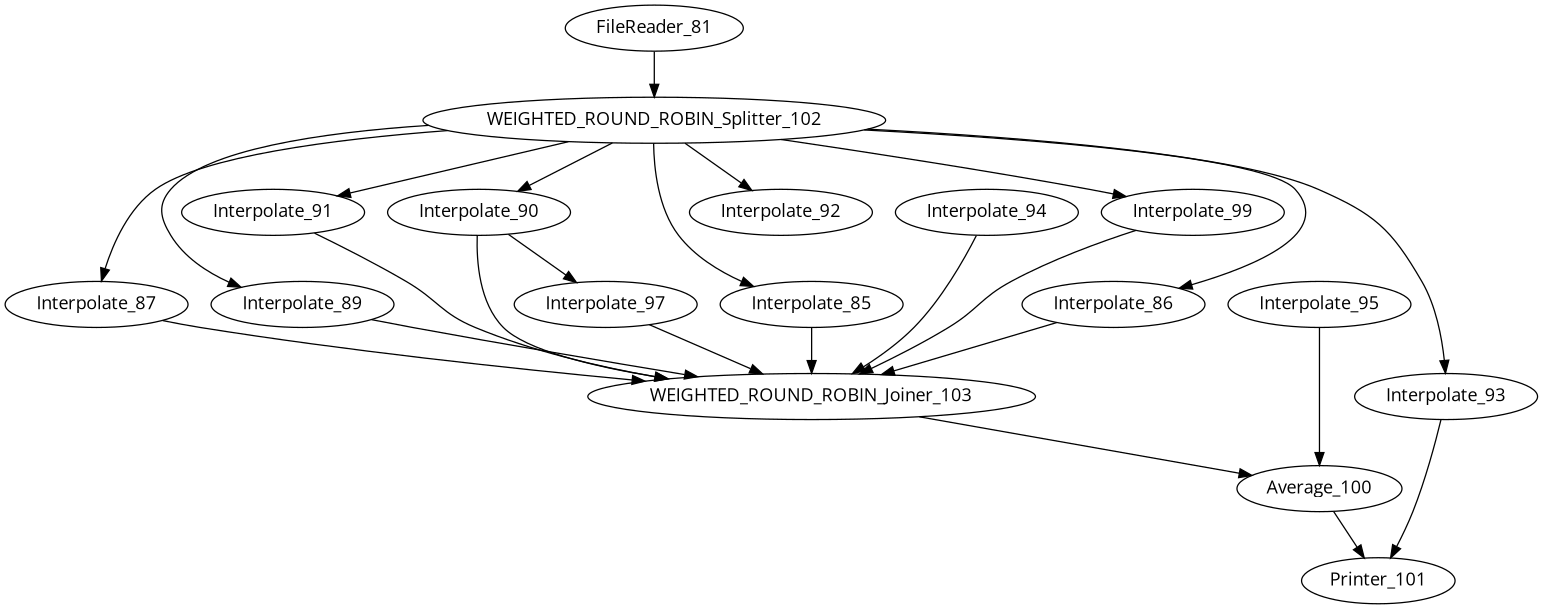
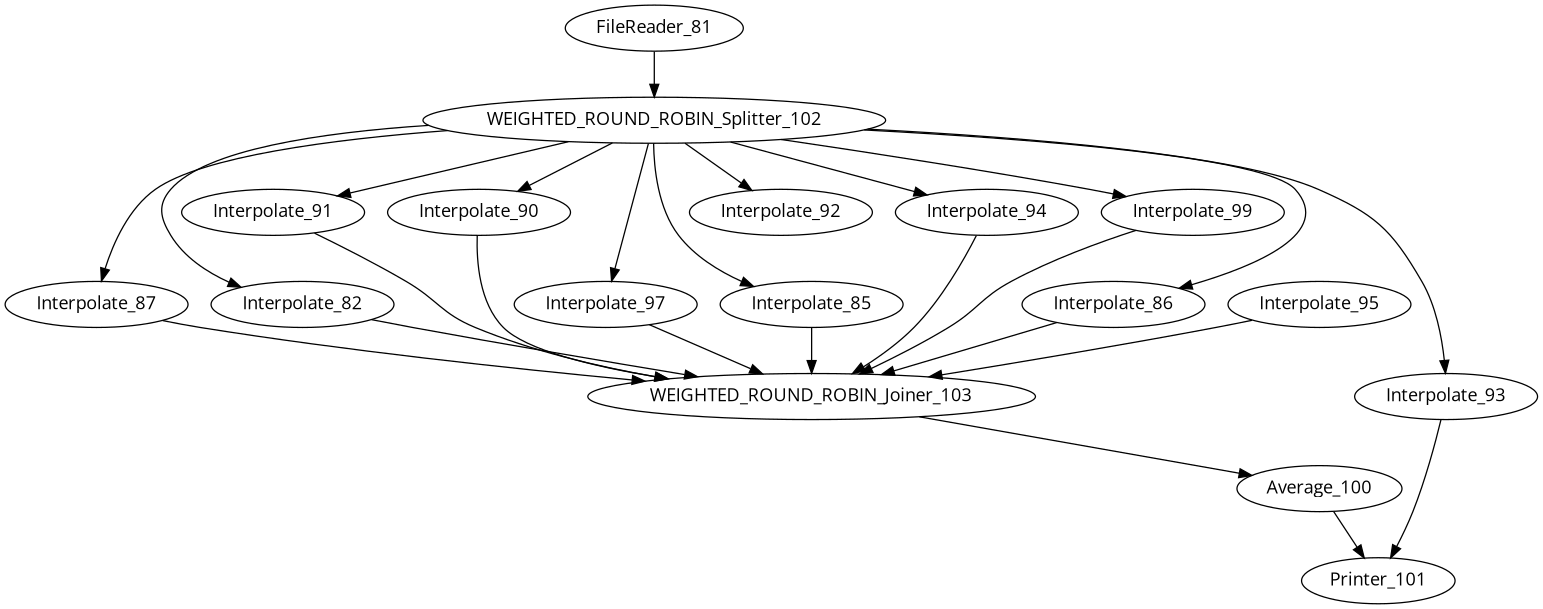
  digraph {
    fontname="Open Sans"
    node [codeSize="186 b" fontname="Open Sans" peek=0 peekType=float pop=1 popType=float push=1 pushType=float stackSize="96 b" work=20]
    edge [fontname="Open Sans"]
    n1 [codeSize="0 b" label=FileReader_81 peekType=void pop=0 popType=void push=15 stackSize="0 b" work=0]
    n2 [label=WEIGHTED_ROUND_ROBIN_Splitter_102 peekType=void pop=15 push=15 stackSize="32 b" work=0]
    n3 [codeSize="72 b" label=Interpolate_85 peek=2]
    n4 [codeSize="72 b" label=Interpolate_86 peek=2]
    n5 [codeSize="92 b" label=Interpolate_87 peek=3]
-   n6 [codeSize="132 b" label=Interpolate_89 peek=5]
+   n6 [codeSize="132 b" label=Interpolate_82 peek=5]
    n7 [codeSize="152 b" label=Interpolate_90 peek=6]
    n8 [codeSize="152 b" label=Interpolate_91 peek=6]
    n9 [codeSize="172 b" label=Interpolate_92 peek=7]
    n10 [codeSize="192 b" label=Interpolate_93 peek=8]
    n11 [codeSize="212 b" label=Interpolate_94 peek=9]
    n12 [codeSize="272 b" label=Interpolate_97 peek=12]
    n13 [codeSize="312 b" label=Interpolate_99 peek=14]
    n14 [label=WEIGHTED_ROUND_ROBIN_Joiner_103 peekType=void pop=15 push=15 stackSize="32 b" work=0]
    n15 [codeSize="73 b" label=Printer_101 peek=1 push=0 pushType=void stackSize="32 b" work=25]
    n16 [codeSize="232 b" label=Interpolate_95 peek=10]
    n17 [codeSize="32 b" label=Average_100 peek=15 pop=15 work=140]
    n1 -> n2
    n2 -> n3
    n2 -> n4
    n2 -> n5
    n2 -> n6
    n2 -> n7
    n2 -> n8
    n2 -> n9
    n2 -> n10
-   n7 -> n12
+   n2 -> n11
+   n2 -> n12
    n2 -> n13
    n3 -> n14
    n4 -> n14
    n5 -> n14
    n6 -> n14
    n7 -> n14
    n8 -> n14
    n10 -> n15
    n11 -> n14
    n12 -> n14
    n13 -> n14
    n14 -> n17
-   n16 -> n17
+   n16 -> n14
    n17 -> n15
  }
